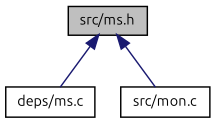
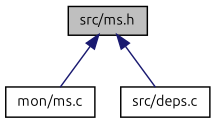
  digraph {
    fontname=Ubuntu
    node [color=black fillcolor=white fontname=Ubuntu fontsize=10 shape=record style=filled]
    edge [color=midnightblue dir=back fontname=Ubuntu fontsize=10 labelfontname=Helvetica labelfontsize=10 style=solid]
    n1 [fillcolor=grey75 fontcolor=black height=0.2 label="src/ms.h" width=0.4]
-   n2 [height=0.2 label="deps/ms.c" width=0.4]
-   n3 [height=0.2 label="src/mon.c" width=0.4]
+   n2 [height=0.2 label="mon/ms.c" width=0.4]
+   n3 [height=0.2 label="src/deps.c" width=0.4]
    n1 -> n2
    n1 -> n3
  }
